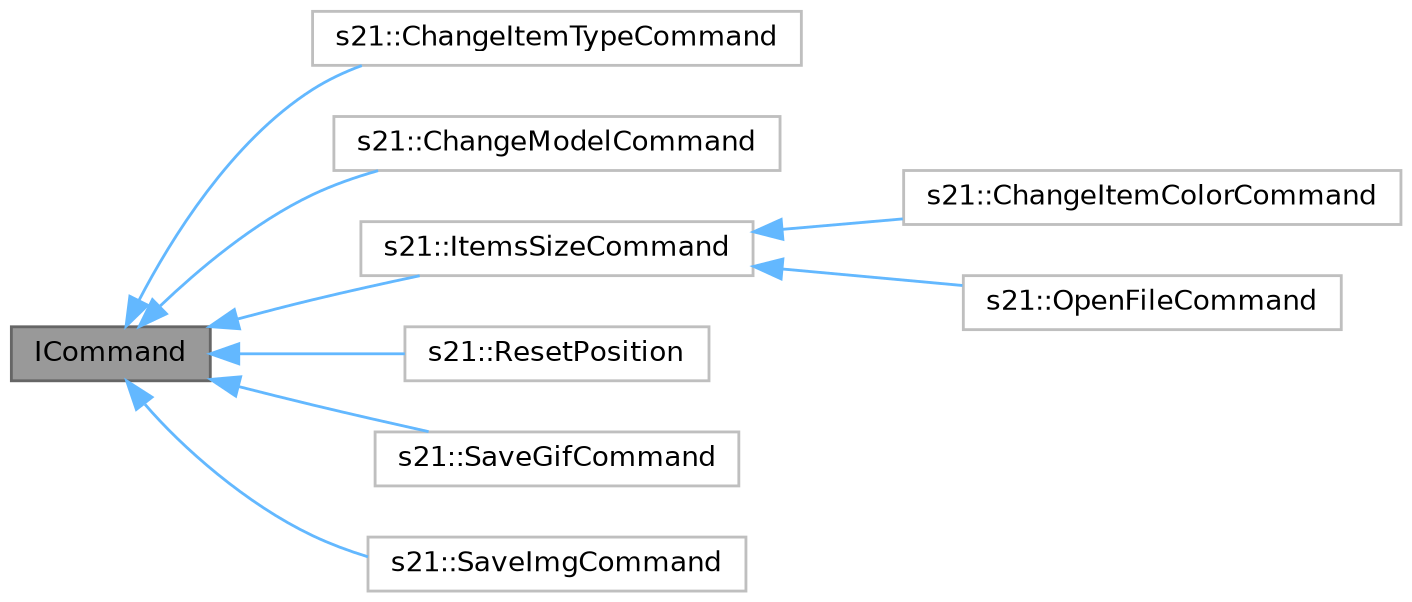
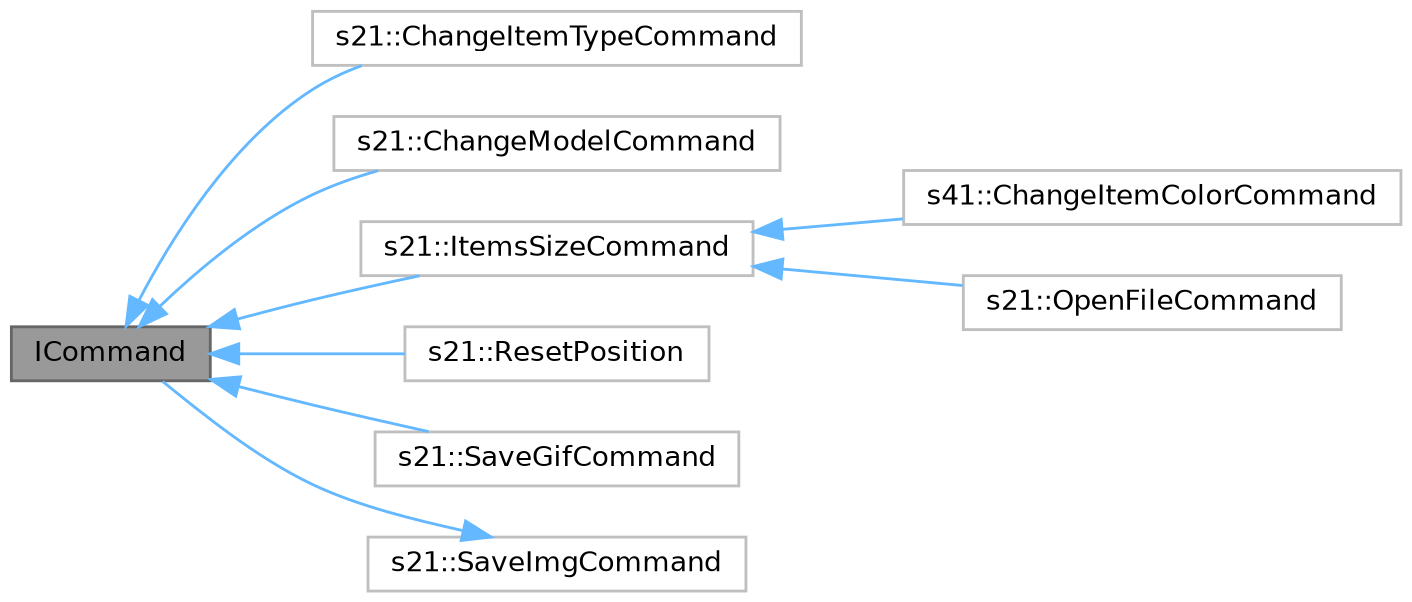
  digraph {
    rankdir=LR
    node [color=grey75 fillcolor=white fontname=Helvetica fontsize=10 shape=box style=filled]
    edge [color=steelblue1 dir=back fontname=Helvetica fontsize=10 labelfontname=Helvetica labelfontsize=10 style=solid]
    n1 [color=gray40 fillcolor=grey60 fontcolor=black height=0.2 label=ICommand width=0.4]
    n2 [height=0.2 label="s21::ChangeItemTypeCommand" width=0.4]
    n3 [height=0.2 label="s21::ChangeModelCommand" width=0.4]
    n4 [height=0.2 label="s21::ItemsSizeCommand" width=0.4]
    n5 [height=0.2 label="s21::ResetPosition" width=0.4]
    n6 [height=0.2 label="s21::SaveGifCommand" width=0.4]
    n7 [height=0.2 label="s21::SaveImgCommand" width=0.4]
-   n8 [height=0.2 label="s21::ChangeItemColorCommand" width=0.4]
+   n8 [height=0.2 label="s41::ChangeItemColorCommand" width=0.4]
    n9 [height=0.2 label="s21::OpenFileCommand" width=0.4]
    n1 -> n2
    n1 -> n3
    n1 -> n4
    n1 -> n5
    n1 -> n6
-   n1 -> n7
+   n7 -> n1
    n4 -> n8
    n4 -> n9
  }
